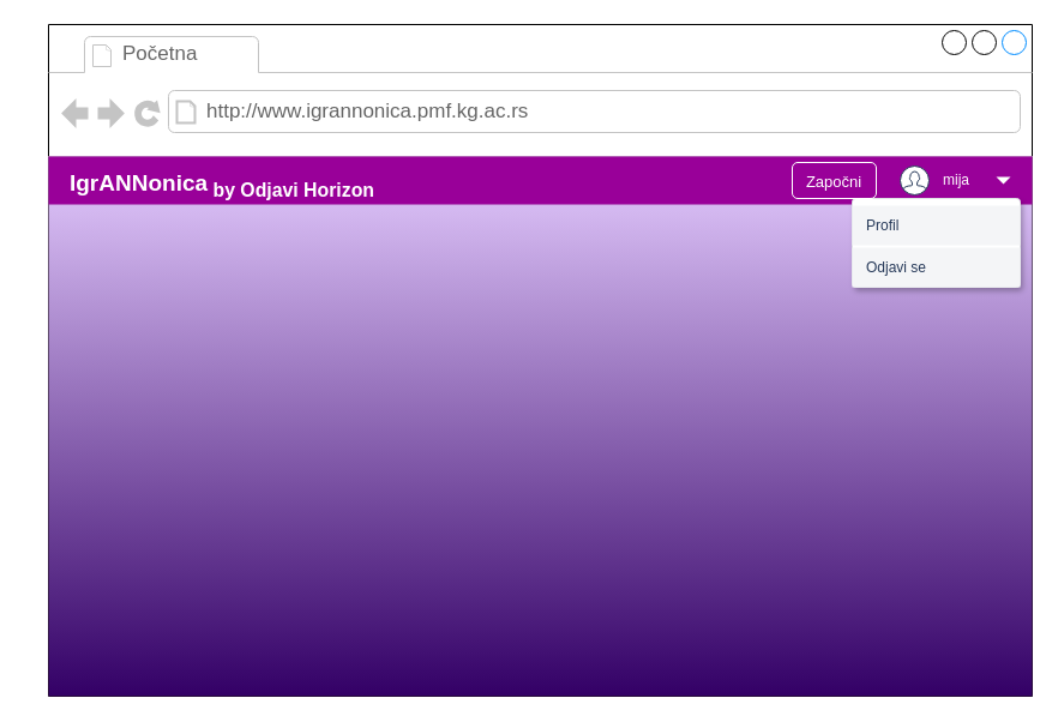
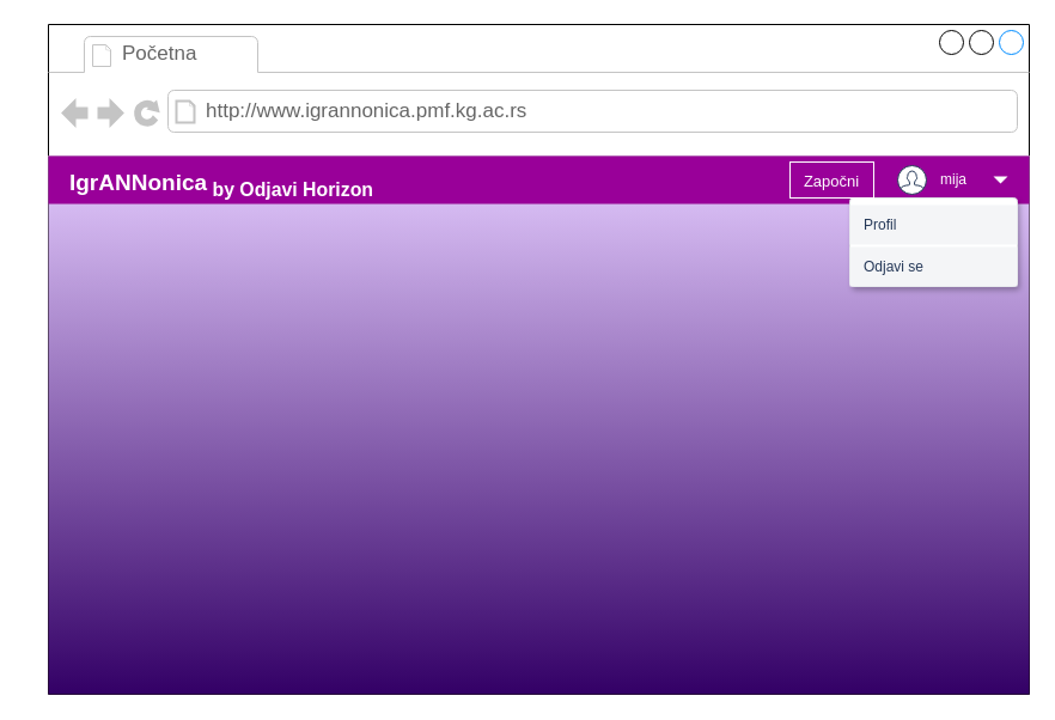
  <mxCell id="0" />
  <mxCell id="1" parent="0" />
  <mxCell id="2" value="" style="strokeWidth=1;shadow=0;dashed=0;align=center;html=1;shape=mxgraph.mockup.containers.browserWindow;rSize=0;strokeColor2=#008cff;strokeColor3=#c4c4c4;mainText=,;recursiveResize=0;" vertex="1" parent="1"><mxGeometry x="40" y="20" width="820" height="560" as="geometry" /></mxCell>
  <mxCell id="3" value="Početna" style="strokeWidth=1;shadow=0;dashed=0;align=center;html=1;shape=mxgraph.mockup.containers.anchor;fontSize=17;fontColor=#666666;align=left;" vertex="1" parent="2"><mxGeometry x="60" y="12" width="110" height="26" as="geometry" /></mxCell>
  <mxCell id="4" value="http://www.igrannonica.pmf.kg.ac.rs" style="strokeWidth=1;shadow=0;dashed=0;align=center;html=1;shape=mxgraph.mockup.containers.anchor;rSize=0;fontSize=17;fontColor=#666666;align=left;" vertex="1" parent="2"><mxGeometry x="130" y="60" width="250" height="26" as="geometry" /></mxCell>
  <mxCell id="5" value="" style="rounded=0;whiteSpace=wrap;html=1;labelBackgroundColor=none;fontSize=19;strokeColor=#996185;strokeWidth=0;fillColor=#E5CCFF;gradientColor=#330066;" vertex="1" parent="1"><mxGeometry x="40" y="130" width="820" height="450" as="geometry" /></mxCell>
  <mxCell id="6" value="" style="rounded=0;whiteSpace=wrap;html=1;labelBackgroundColor=none;fontSize=19;strokeColor=#996185;strokeWidth=0;fillColor=#990099;gradientColor=none;" vertex="1" parent="1"><mxGeometry x="40" y="130" width="820" height="40" as="geometry" /></mxCell>
  <mxCell id="7" value="" style="rounded=1;fillColor=none;strokeColor=none;html=1;labelBackgroundColor=none;fontSize=13;fontColor=#FFFFFF;" vertex="1" parent="1"><mxGeometry x="740" y="135" width="110" height="30" as="geometry" /></mxCell>
  <mxCell id="8" value="" style="shape=triangle;direction=south;fillColor=#ffffff;strokeColor=none;html=1;labelBackgroundColor=none;fontSize=13;fontColor=#FFFFFF;" vertex="1" parent="7"><mxGeometry x="1" y="0.5" width="12" height="6" relative="1" as="geometry"><mxPoint x="-20" y="-3" as="offset" /></mxGeometry></mxCell>
  <mxCell id="9" value="mija" style="shape=mxgraph.ios7.icons.user;fillColor=#ffffff;strokeColor=#253858;html=1;fontColor=#ffffff;align=left;fontSize=12;spacingLeft=10;labelPosition=right;verticalLabelPosition=middle;verticalAlign=middle;labelBackgroundColor=none;" vertex="1" parent="7"><mxGeometry y="0.5" width="24" height="24" relative="1" as="geometry"><mxPoint x="10" y="-12" as="offset" /></mxGeometry></mxCell>
  <mxCell id="10" value="" style="rounded=1;fillColor=#ffffff;strokeColor=#DFE1E5;shadow=1;html=1;arcSize=4;labelBackgroundColor=none;fontSize=13;fontColor=#FFFFFF;" vertex="1" parent="1"><mxGeometry x="710" y="165" width="140" height="74" as="geometry" /></mxCell>
  <mxCell id="11" value="Profil" style="rounded=0;fillColor=#F4F5F7;strokeColor=none;shadow=0;html=1;align=left;fontSize=12;spacingLeft=10;fontColor=#253858;resizeWidth=1;labelBackgroundColor=none;" vertex="1" parent="10"><mxGeometry width="140" height="33" relative="1" as="geometry"><mxPoint y="6" as="offset" /></mxGeometry></mxCell>
  <mxCell id="12" value="Odjavi se" style="rounded=0;fillColor=#F4F5F7;strokeColor=none;shadow=0;html=1;align=left;fontSize=12;spacingLeft=10;fontColor=#253858;resizeWidth=1;labelBackgroundColor=none;" vertex="1" parent="10"><mxGeometry y="41" width="140" height="33" as="geometry" /></mxCell>
  <mxCell id="13" value="&lt;h4&gt;&lt;b&gt;IgrANNonica&lt;sub&gt;&amp;nbsp;by Odjavi Horizon&lt;/sub&gt;&lt;/b&gt;&lt;/h4&gt;" style="text;html=1;strokeColor=none;fillColor=none;align=center;verticalAlign=middle;whiteSpace=wrap;rounded=0;labelBackgroundColor=none;fontSize=19;fontColor=#FFFFFF;" vertex="1" parent="1"><mxGeometry x="20" y="140" width="330" height="30" as="geometry" /></mxCell>
- <mxCell id="14" value="&lt;font style=&quot;font-size: 13px&quot; color=&quot;#ffffff&quot;&gt;Započni&lt;/font&gt;" style="rounded=1;whiteSpace=wrap;html=1;labelBackgroundColor=none;fontSize=15;strokeColor=#FFFFFF;strokeWidth=1;fillColor=none;gradientColor=none;" vertex="1" parent="1"><mxGeometry x="660" y="135" width="70" height="30" as="geometry" /></mxCell>
+ <mxCell id="14" value="&lt;font style=&quot;font-size: 13px&quot; color=&quot;#ffffff&quot;&gt;Započni&lt;/font&gt;" style="whiteSpace=wrap;html=1;labelBackgroundColor=none;fontSize=15;strokeColor=#FFFFFF;strokeWidth=1;fillColor=none;gradientColor=none;rounded=0;" vertex="1" parent="1"><mxGeometry x="660" y="135" width="70" height="30" as="geometry" /></mxCell>
